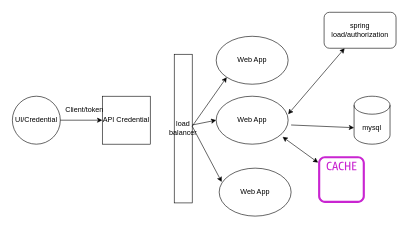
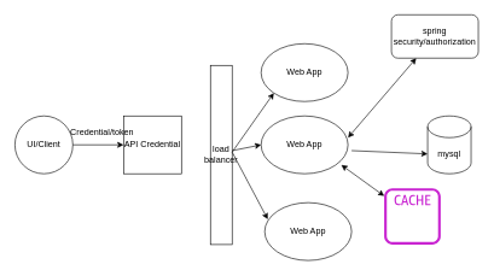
  <mxCell id="0" />
  <mxCell id="1" parent="0" />
  <mxCell id="2" value="Web App" style="ellipse;whiteSpace=wrap;html=1;" vertex="1" parent="1"><mxGeometry x="360" y="160" width="120" height="80" as="geometry" /></mxCell>
  <mxCell id="3" value="mysql" style="shape=cylinder3;whiteSpace=wrap;html=1;boundedLbl=1;backgroundOutline=1;size=15;" vertex="1" parent="1"><mxGeometry x="590" y="160" width="60" height="80" as="geometry" /></mxCell>
- <mxCell id="4" value="UI/Credential" style="ellipse;whiteSpace=wrap;html=1;aspect=fixed;" vertex="1" parent="1"><mxGeometry x="20" y="160" width="80" height="80" as="geometry" /></mxCell>
+ <mxCell id="4" value="UI/Client" style="ellipse;whiteSpace=wrap;html=1;aspect=fixed;" vertex="1" parent="1"><mxGeometry x="20" y="160" width="80" height="80" as="geometry" /></mxCell>
  <mxCell id="5" value="API Credential" style="whiteSpace=wrap;html=1;aspect=fixed;" vertex="1" parent="1"><mxGeometry x="170" y="160" width="80" height="80" as="geometry" /></mxCell>
  <mxCell id="6" value="" style="endArrow=classic;html=1;rounded=0;entryX=0;entryY=0.5;entryDx=0;entryDy=0;" edge="1" parent="1" target="5"><mxGeometry width="50" height="50" relative="1" as="geometry"><mxPoint x="100" y="200" as="sourcePoint" /><mxPoint x="150" y="150" as="targetPoint" /></mxGeometry></mxCell>
- <mxCell id="7" value="Client/token" style="text;html=1;align=center;verticalAlign=middle;resizable=0;points=[];autosize=1;strokeColor=none;fillColor=none;" vertex="1" parent="1"><mxGeometry x="85" y="168" width="110" height="30" as="geometry" /></mxCell>
+ <mxCell id="7" value="Credential/token" style="text;html=1;align=center;verticalAlign=middle;resizable=0;points=[];autosize=1;strokeColor=none;fillColor=none;" vertex="1" parent="1"><mxGeometry x="85" y="168" width="110" height="30" as="geometry" /></mxCell>
  <mxCell id="8" value="Web App" style="ellipse;whiteSpace=wrap;html=1;" vertex="1" parent="1"><mxGeometry x="365" y="280" width="120" height="80" as="geometry" /></mxCell>
  <mxCell id="9" value="Web App" style="ellipse;whiteSpace=wrap;html=1;" vertex="1" parent="1"><mxGeometry x="360" y="60" width="120" height="80" as="geometry" /></mxCell>
  <mxCell id="10" value="load balancer" style="rounded=0;whiteSpace=wrap;html=1;" vertex="1" parent="1"><mxGeometry x="290" y="90" width="30" height="248" as="geometry" /></mxCell>
  <mxCell id="11" value="" style="endArrow=classic;html=1;rounded=0;entryX=0;entryY=1;entryDx=0;entryDy=0;" edge="1" parent="1" target="9"><mxGeometry width="50" height="50" relative="1" as="geometry"><mxPoint x="320" y="210" as="sourcePoint" /><mxPoint x="370" y="160" as="targetPoint" /></mxGeometry></mxCell>
  <mxCell id="12" value="" style="endArrow=classic;html=1;rounded=0;entryX=0;entryY=0.5;entryDx=0;entryDy=0;" edge="1" parent="1" target="2"><mxGeometry width="50" height="50" relative="1" as="geometry"><mxPoint x="320" y="208" as="sourcePoint" /><mxPoint x="370" y="158" as="targetPoint" /></mxGeometry></mxCell>
  <mxCell id="13" value="" style="endArrow=classic;html=1;rounded=0;entryX=0.035;entryY=0.288;entryDx=0;entryDy=0;entryPerimeter=0;" edge="1" parent="1" target="8"><mxGeometry width="50" height="50" relative="1" as="geometry"><mxPoint x="320" y="210" as="sourcePoint" /><mxPoint x="370" y="160" as="targetPoint" /></mxGeometry></mxCell>
  <mxCell id="14" value="" style="endArrow=classic;html=1;rounded=0;entryX=0;entryY=0;entryDx=0;entryDy=52.5;entryPerimeter=0;" edge="1" parent="1" target="3"><mxGeometry width="50" height="50" relative="1" as="geometry"><mxPoint x="485" y="208" as="sourcePoint" /><mxPoint x="535" y="158" as="targetPoint" /></mxGeometry></mxCell>
  <mxCell id="15" value="" style="endArrow=classic;startArrow=classic;html=1;rounded=0;" edge="1" parent="1" target="16"><mxGeometry width="50" height="50" relative="1" as="geometry"><mxPoint x="480" y="190" as="sourcePoint" /><mxPoint x="547.04" y="124.64" as="targetPoint" /></mxGeometry></mxCell>
- <mxCell id="16" value="spring load/authorization" style="rounded=1;whiteSpace=wrap;html=1;" vertex="1" parent="1"><mxGeometry x="540" y="20" width="120" height="60" as="geometry" /></mxCell>
+ <mxCell id="16" value="spring security/authorization" style="rounded=1;whiteSpace=wrap;html=1;" vertex="1" parent="1"><mxGeometry x="540" y="20" width="120" height="60" as="geometry" /></mxCell>
  <mxCell id="17" value="" style="sketch=0;outlineConnect=0;fontColor=#232F3E;gradientColor=none;fillColor=#C925D1;strokeColor=none;dashed=0;verticalLabelPosition=bottom;verticalAlign=top;align=center;html=1;fontSize=12;fontStyle=0;aspect=fixed;pointerEvents=1;shape=mxgraph.aws4.cache_node;" vertex="1" parent="1"><mxGeometry x="530" y="260" width="78" height="78" as="geometry" /></mxCell>
  <mxCell id="18" value="" style="endArrow=classic;startArrow=classic;html=1;rounded=0;exitX=0.923;exitY=0.848;exitDx=0;exitDy=0;exitPerimeter=0;" edge="1" parent="1" source="2" target="17"><mxGeometry width="50" height="50" relative="1" as="geometry"><mxPoint x="400" y="230" as="sourcePoint" /><mxPoint x="450" y="180" as="targetPoint" /></mxGeometry></mxCell>
